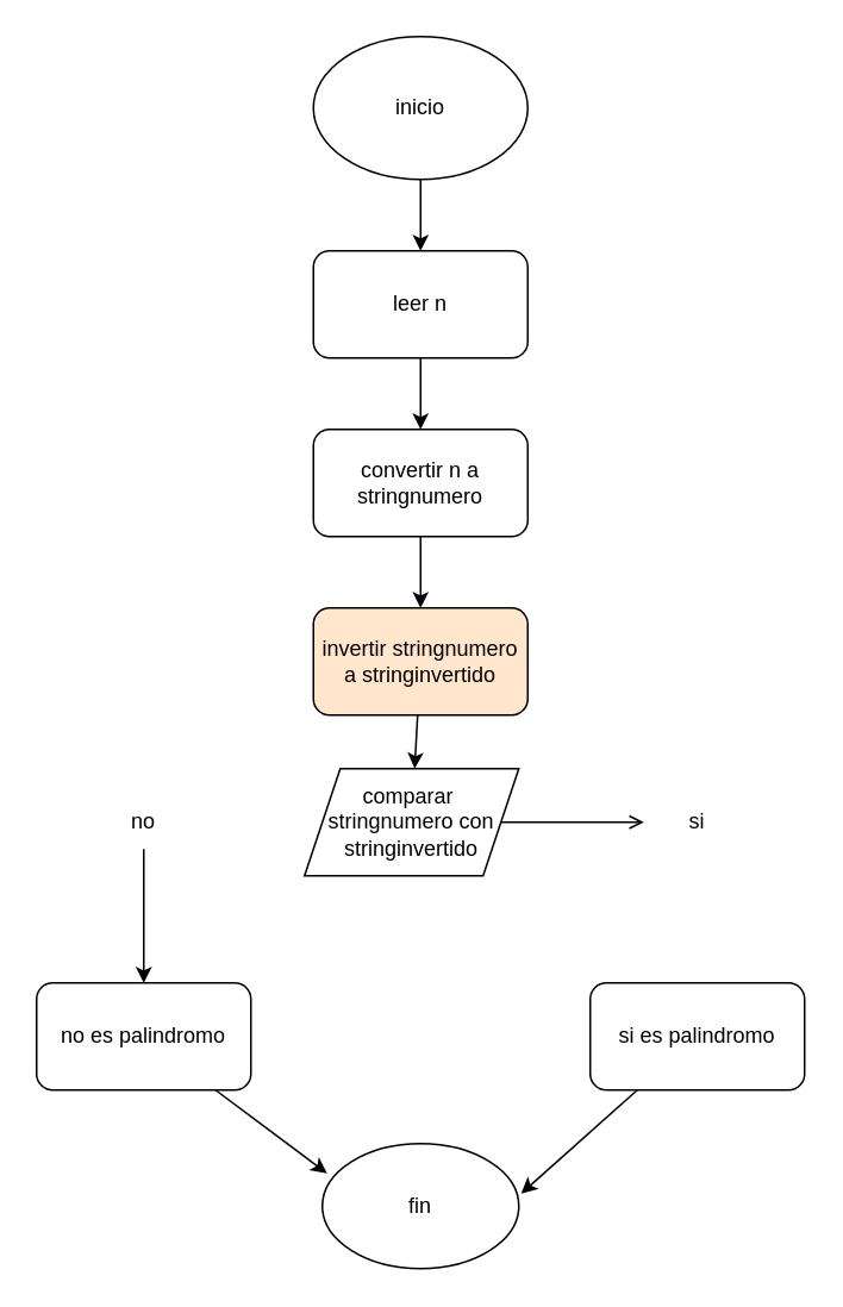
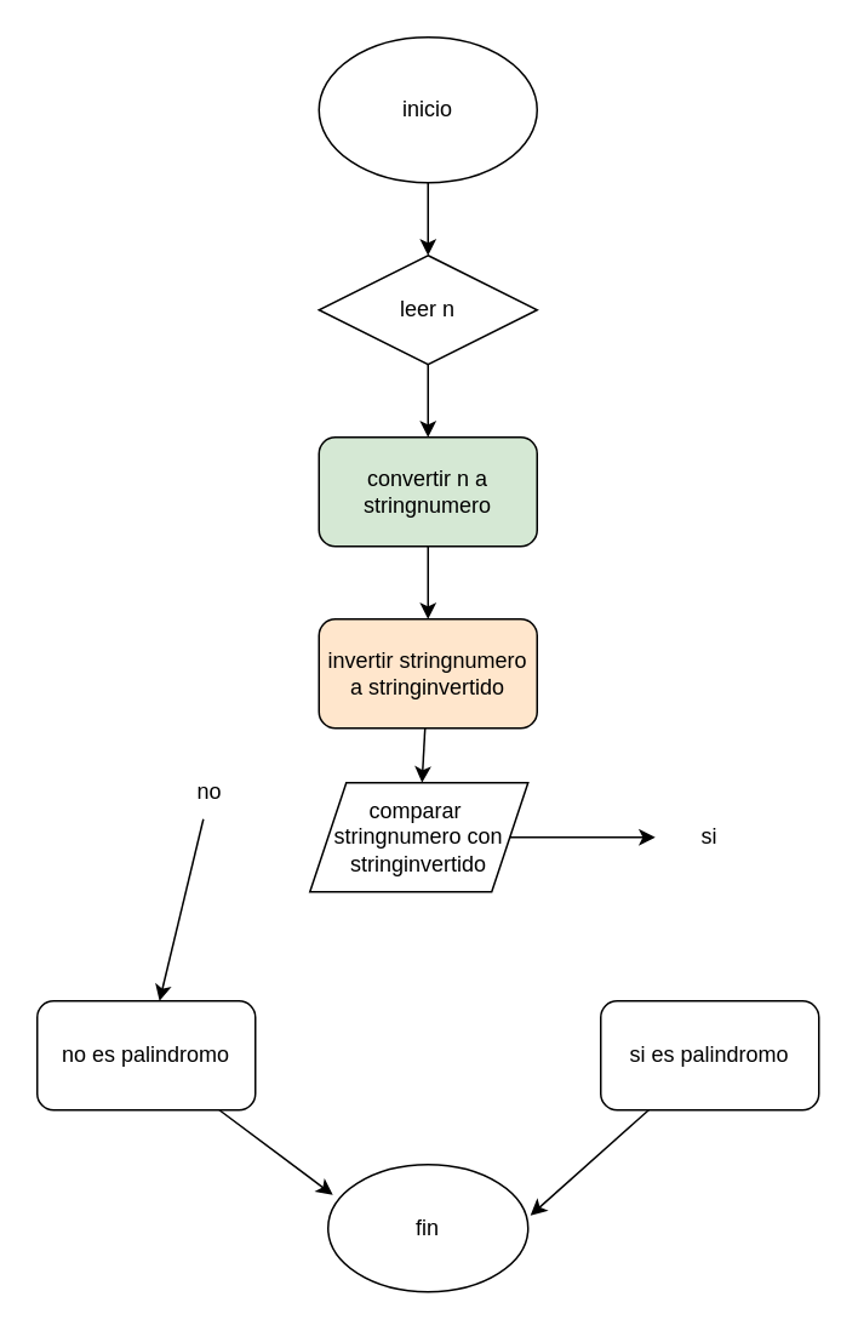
  <mxCell id="0" />
  <mxCell id="1" parent="0" />
  <mxCell id="2" value="" style="edgeStyle=none;html=1;" edge="1" parent="1" source="3" target="5"><mxGeometry relative="1" as="geometry" /></mxCell>
  <mxCell id="3" value="inicio" style="ellipse;whiteSpace=wrap;html=1;" vertex="1" parent="1"><mxGeometry x="175" y="20" width="120" height="80" as="geometry" /></mxCell>
  <mxCell id="4" value="" style="edgeStyle=none;html=1;" edge="1" parent="1" source="5" target="7"><mxGeometry relative="1" as="geometry" /></mxCell>
- <mxCell id="5" value="leer n" style="rounded=1;whiteSpace=wrap;html=1;" vertex="1" parent="1"><mxGeometry x="175" y="140" width="120" height="60" as="geometry" /></mxCell>
+ <mxCell id="5" value="leer n" style="rhombus;whiteSpace=wrap;html=1;" vertex="1" parent="1"><mxGeometry x="175" y="140" width="120" height="60" as="geometry" /></mxCell>
  <mxCell id="6" value="" style="edgeStyle=none;html=1;" edge="1" parent="1" source="7" target="9"><mxGeometry relative="1" as="geometry" /></mxCell>
- <mxCell id="7" value="convertir n a stringnumero" style="rounded=1;whiteSpace=wrap;html=1;" vertex="1" parent="1"><mxGeometry x="175" y="240" width="120" height="60" as="geometry" /></mxCell>
+ <mxCell id="7" value="convertir n a stringnumero" style="rounded=1;whiteSpace=wrap;html=1;fillColor=#d5e8d4;" vertex="1" parent="1"><mxGeometry x="175" y="240" width="120" height="60" as="geometry" /></mxCell>
  <mxCell id="8" value="" style="edgeStyle=none;html=1;" edge="1" parent="1" source="9" target="13"><mxGeometry relative="1" as="geometry" /></mxCell>
  <mxCell id="9" value="invertir stringnumero a stringinvertido" style="rounded=1;whiteSpace=wrap;html=1;fillColor=#ffe6cc;" vertex="1" parent="1"><mxGeometry x="175" y="340" width="120" height="60" as="geometry" /></mxCell>
  <mxCell id="10" style="edgeStyle=none;html=1;entryX=0.024;entryY=0.238;entryDx=0;entryDy=0;entryPerimeter=0;" edge="1" parent="1" source="11" target="19"><mxGeometry relative="1" as="geometry" /></mxCell>
  <mxCell id="11" value="no es palindromo" style="rounded=1;whiteSpace=wrap;html=1;" vertex="1" parent="1"><mxGeometry x="20" y="550" width="120" height="60" as="geometry" /></mxCell>
- <mxCell id="12" value="" style="edgeStyle=none;html=1;endArrow=open;" edge="1" parent="1" source="13" target="16"><mxGeometry relative="1" as="geometry" /></mxCell>
+ <mxCell id="12" value="" style="edgeStyle=none;html=1;" edge="1" parent="1" source="13" target="16"><mxGeometry relative="1" as="geometry" /></mxCell>
  <mxCell id="13" value="comparar&amp;nbsp; stringnumero con stringinvertido" style="shape=parallelogram;perimeter=parallelogramPerimeter;whiteSpace=wrap;html=1;fixedSize=1;" vertex="1" parent="1"><mxGeometry x="170" y="430" width="120" height="60" as="geometry" /></mxCell>
  <mxCell id="14" value="" style="edgeStyle=none;html=1;" edge="1" parent="1" source="15" target="11"><mxGeometry relative="1" as="geometry" /></mxCell>
- <mxCell id="15" value="no" style="text;html=1;strokeColor=none;fillColor=none;align=center;verticalAlign=middle;whiteSpace=wrap;rounded=0;" vertex="1" parent="1"><mxGeometry x="50" y="445" width="60" height="30" as="geometry" /></mxCell>
+ <mxCell id="15" value="no" style="text;html=1;strokeColor=none;fillColor=none;align=center;verticalAlign=middle;whiteSpace=wrap;rounded=0;" vertex="1" parent="1"><mxGeometry x="85" y="420" width="60" height="30" as="geometry" /></mxCell>
  <mxCell id="16" value="si" style="text;html=1;strokeColor=none;fillColor=none;align=center;verticalAlign=middle;whiteSpace=wrap;rounded=0;" vertex="1" parent="1"><mxGeometry x="360" y="445" width="60" height="30" as="geometry" /></mxCell>
  <mxCell id="17" style="edgeStyle=none;html=1;entryX=1.012;entryY=0.4;entryDx=0;entryDy=0;entryPerimeter=0;" edge="1" parent="1" source="18" target="19"><mxGeometry relative="1" as="geometry" /></mxCell>
  <mxCell id="18" value="si es palindromo" style="rounded=1;whiteSpace=wrap;html=1;" vertex="1" parent="1"><mxGeometry x="330" y="550" width="120" height="60" as="geometry" /></mxCell>
  <mxCell id="19" value="fin" style="ellipse;whiteSpace=wrap;html=1;" vertex="1" parent="1"><mxGeometry x="180" y="640" width="110" height="70" as="geometry" /></mxCell>
